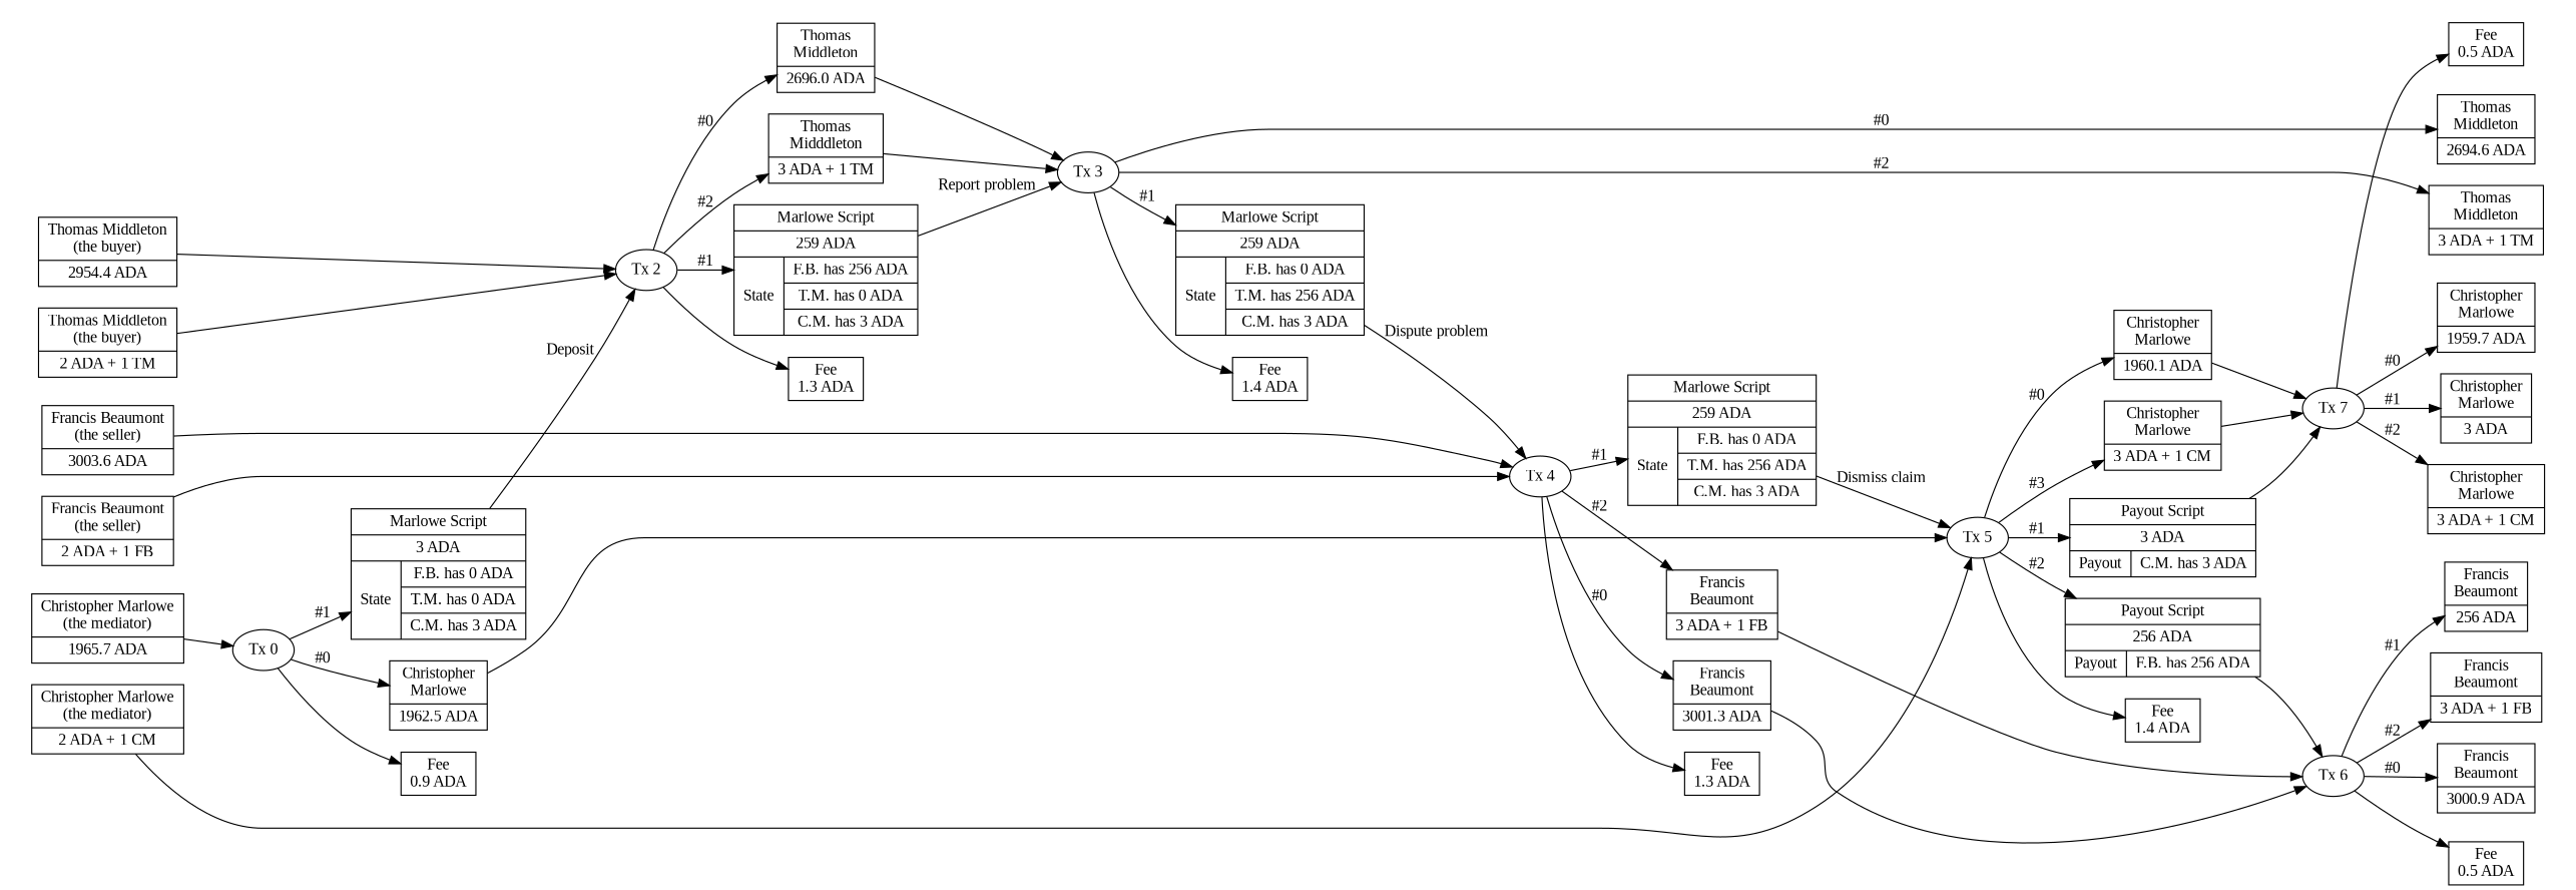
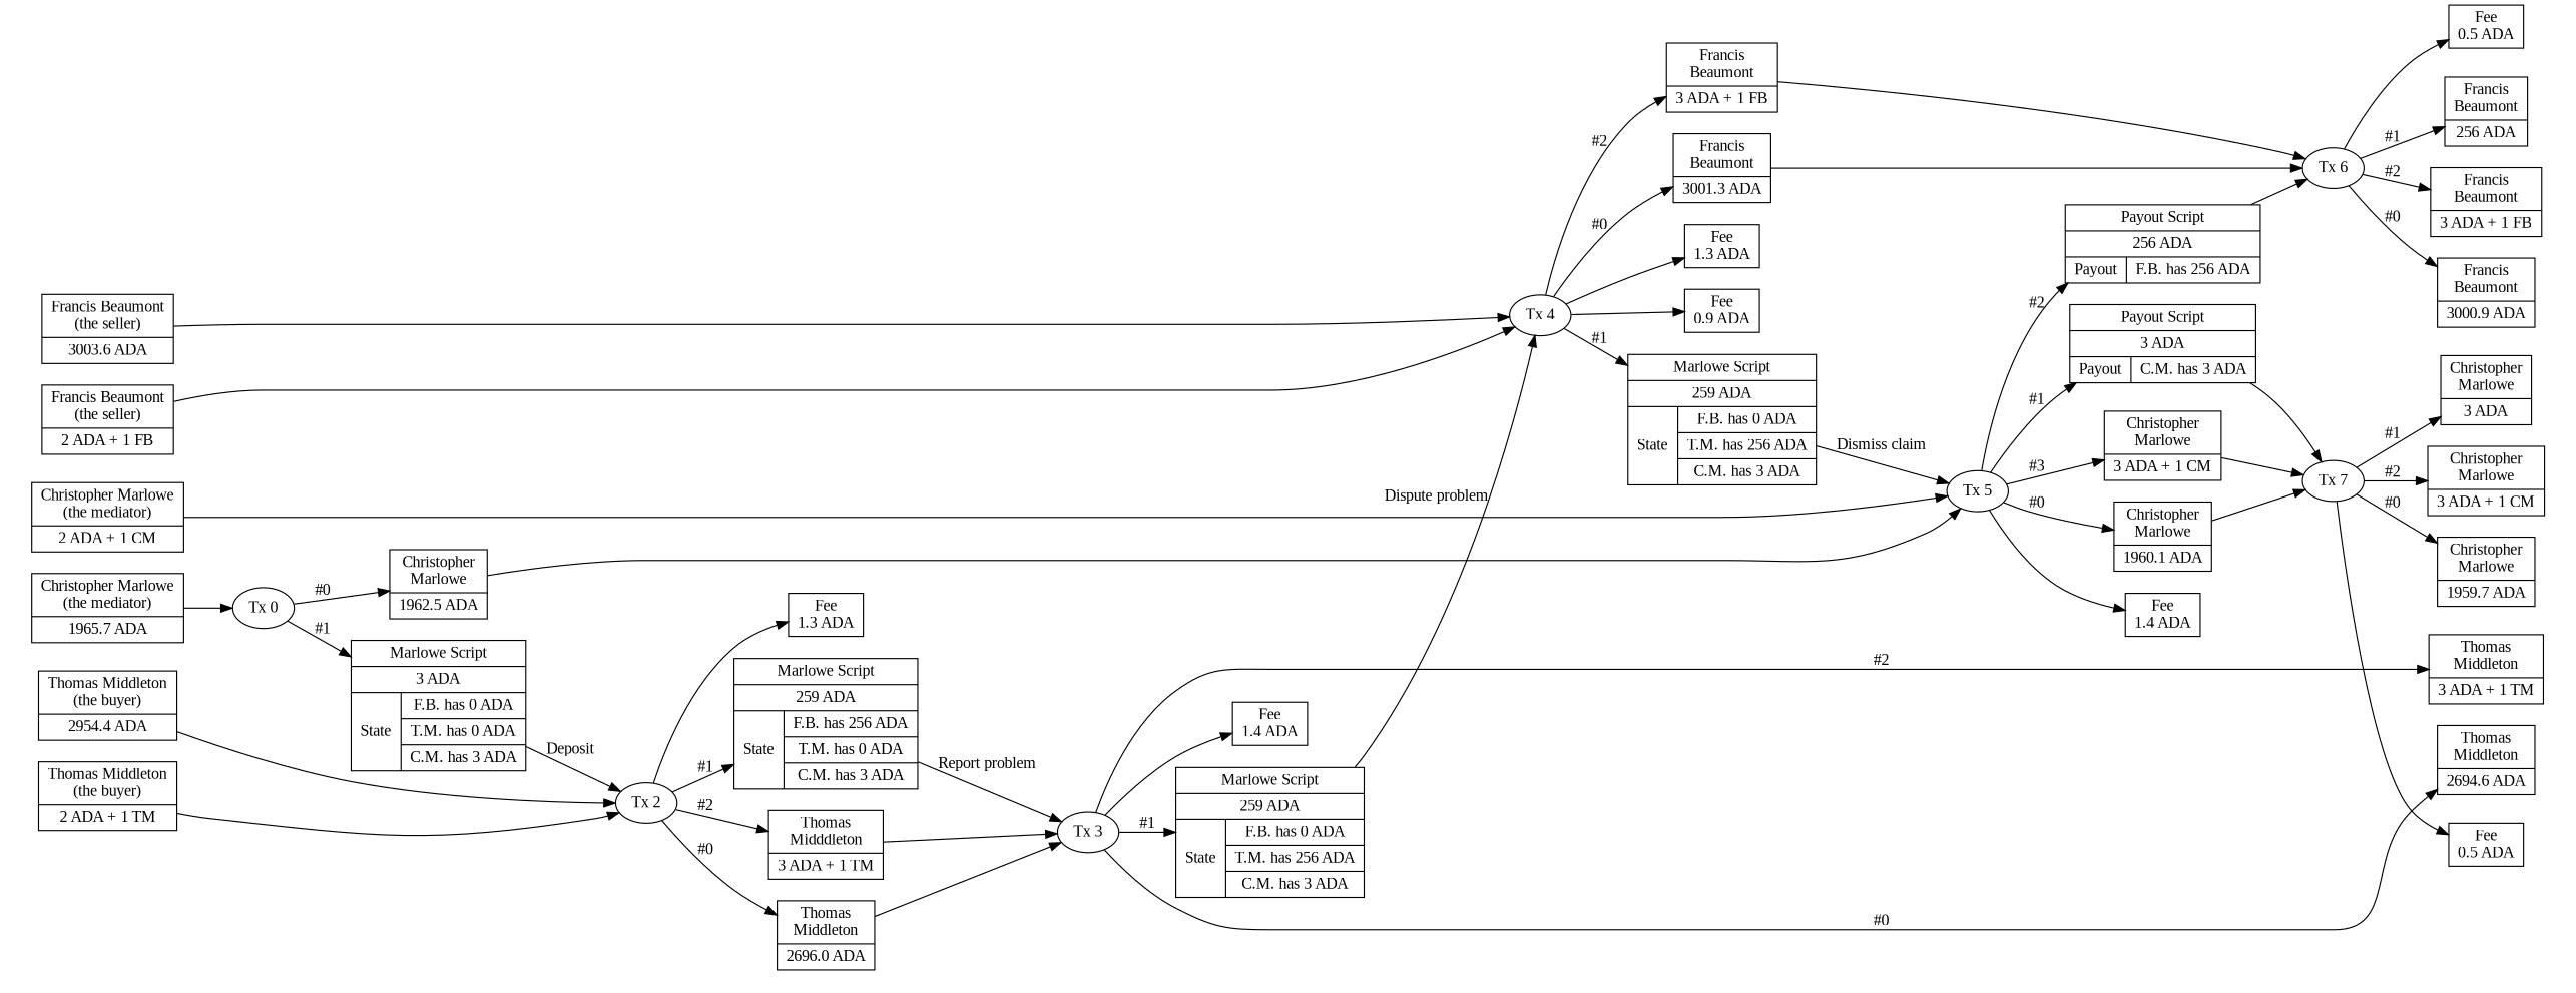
  digraph {
    fontname="Liberation Serif"
    rankdir=LR
    node [fontname="Liberation Serif" shape=record]
    edge [fontname="Liberation Serif"]
    n1 [label="Francis Beaumont\n(the seller)|3003.6 ADA"]
    n2 [label="Francis Beaumont\n(the seller)|2 ADA + 1 FB"]
    n3 [label="Thomas Middleton\n(the buyer)|2954.4 ADA"]
    n4 [label="Thomas Middleton\n(the buyer)|2 ADA + 1 TM"]
    n5 [label="Christopher Marlowe\n(the mediator)|1965.7 ADA"]
    n6 [label="Christopher Marlowe\n(the mediator)|2 ADA + 1 CM"]
    n7 [label="Thomas\nMiddleton|2696.0 ADA"]
    n8 [label="Thomas\nMidddleton|3 ADA + 1 TM"]
    n9 [label="Francis\nBeaumont|3001.3 ADA"]
    n10 [label="Francis\nBeaumont|3 ADA + 1 FB"]
    n11 [label="Christopher\nMarlowe|1960.1 ADA"]
    n12 [label="Christopher\nMarlowe|3 ADA + 1 CM"]
    n13 [label="Payout Script|3 ADA|{Payout|C.M. has 3 ADA}"]
    n14 [label="Payout Script|256 ADA|{Payout|F.B. has 256 ADA}"]
    n15 [label="Thomas\nMiddleton|2694.6 ADA"]
    n16 [label="Thomas\nMiddleton|3 ADA + 1 TM"]
    n17 [label="Francis\nBeaumont|3000.9 ADA"]
    n18 [label="Francis\nBeaumont|256 ADA"]
    n19 [label="Francis\nBeaumont|3 ADA + 1 FB"]
    n20 [label="Christopher\nMarlowe|1959.7 ADA"]
    n21 [label="Christopher\nMarlowe|3 ADA"]
    n22 [label="Christopher\nMarlowe|3 ADA + 1 CM"]
    n23 [label="Tx 4" shape=oval]
    n24 [label="Tx 2" shape=oval]
    n25 [label="Tx 0" shape=oval]
    n26 [label="Tx 5" shape=oval]
    n27 [label="Tx 3" shape=oval]
    n28 [label="Tx 6" shape=oval]
    n29 [label="Tx 7" shape=oval]
    n30 [label="Marlowe Script|259 ADA|{State|{F.B. has 0 ADA|T.M. has 256 ADA|C.M. has 3 ADA}}"]
    n31 [label="Fee\n1.3 ADA"]
    n32 [label="Marlowe Script|259 ADA|{State|{F.B. has 256 ADA|T.M. has 0 ADA|C.M. has 3 ADA}}"]
    n33 [label="Fee\n1.3 ADA"]
    n34 [label="Christopher\nMarlowe|1962.5 ADA"]
    n35 [label="Marlowe Script|3 ADA|{State|{F.B. has 0 ADA|T.M. has 0 ADA|C.M. has 3 ADA}}"]
    n36 [label="Fee\n0.9 ADA"]
    n37 [label="Fee\n1.4 ADA"]
    n38 [label="Marlowe Script|259 ADA|{State|{F.B. has 0 ADA|T.M. has 256 ADA|C.M. has 3 ADA}}"]
    n39 [label="Fee\n1.4 ADA"]
    n40 [label="Fee\n0.5 ADA"]
    n41 [label="Fee\n0.5 ADA"]
    subgraph cluster_1 {
      peripheries=0
      subgraph cluster_2 {
        peripheries=0
        n1
        n2
      }
      subgraph cluster_3 {
        peripheries=0
        n3
        n4
      }
      subgraph cluster_4 {
        peripheries=0
        n5
        n6
      }
    }
    subgraph cluster_5 {
      peripheries=0
      n7
      n8
    }
    subgraph cluster_6 {
      peripheries=0
      n9
      n10
    }
    subgraph cluster_7 {
      peripheries=0
      n11
      n12
    }
    subgraph cluster_8 {
      peripheries=0
      n13
      n14
    }
    subgraph cluster_9 {
      peripheries=0
      subgraph cluster_10 {
        peripheries=0
        n15
        n16
      }
      subgraph cluster_11 {
        peripheries=0
        n17
        n18
        n19
      }
      subgraph cluster_12 {
        peripheries=0
        n20
        n21
        n22
      }
    }
    n1 -> n23
    n2 -> n23
    n3 -> n24
    n4 -> n24
    n5 -> n25
    n6 -> n26
    n7 -> n27
    n8 -> n27
    n9 -> n28
    n10 -> n28
    n11 -> n29
    n12 -> n29
    n13 -> n29
    n14 -> n28
    n23 -> n9 [label="#0"]
    n23 -> n10 [label="#2"]
    n23 -> n30 [label="#1"]
    n23 -> n31
    n24 -> n7 [label="#0"]
    n24 -> n8 [label="#2"]
    n24 -> n32 [label="#1"]
    n24 -> n33
    n25 -> n34 [label="#0"]
    n25 -> n35 [label="#1"]
-   n25 -> n36
+   n23 -> n36
    n26 -> n11 [label="#0"]
    n26 -> n12 [label="#3"]
    n26 -> n13 [label="#1"]
    n26 -> n14 [label="#2"]
    n26 -> n37
    n27 -> n15 [label="#0"]
    n27 -> n16 [label="#2"]
    n27 -> n38 [label="#1"]
    n27 -> n39
    n28 -> n17 [label="#0"]
    n28 -> n18 [label="#1"]
    n28 -> n19 [label="#2"]
    n28 -> n40
    n29 -> n20 [label="#0"]
    n29 -> n21 [label="#1"]
    n29 -> n22 [label="#2"]
    n29 -> n41
    n30 -> n26 [label="Dismiss claim"]
    n32 -> n27 [label="Report problem"]
    n34 -> n26
    n35 -> n24 [label=Deposit]
    n38 -> n23 [label="Dispute problem"]
  }
